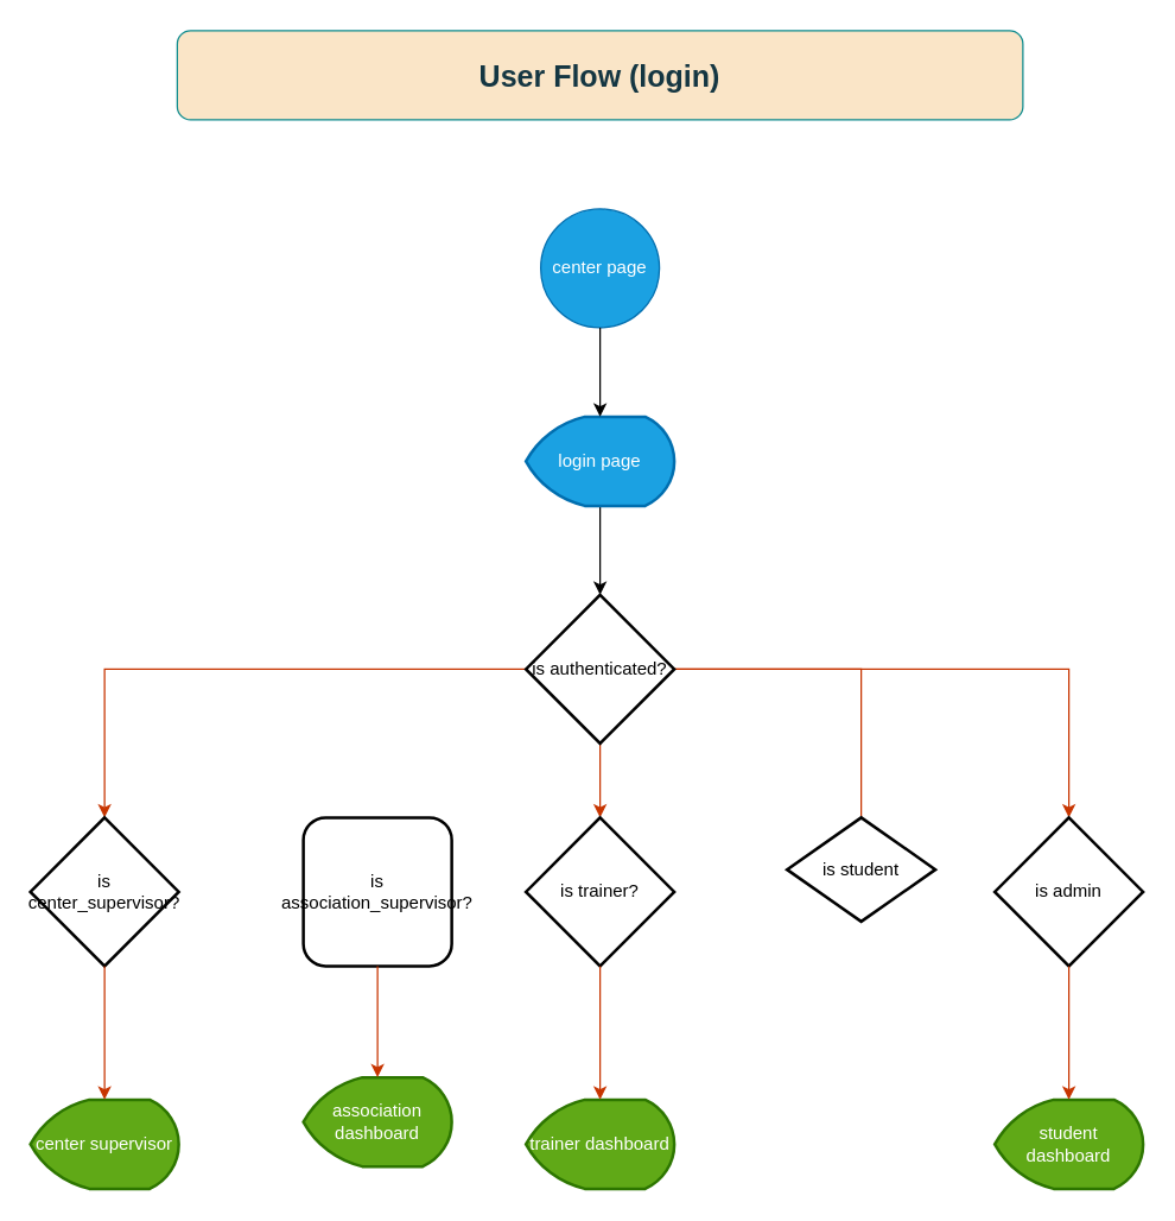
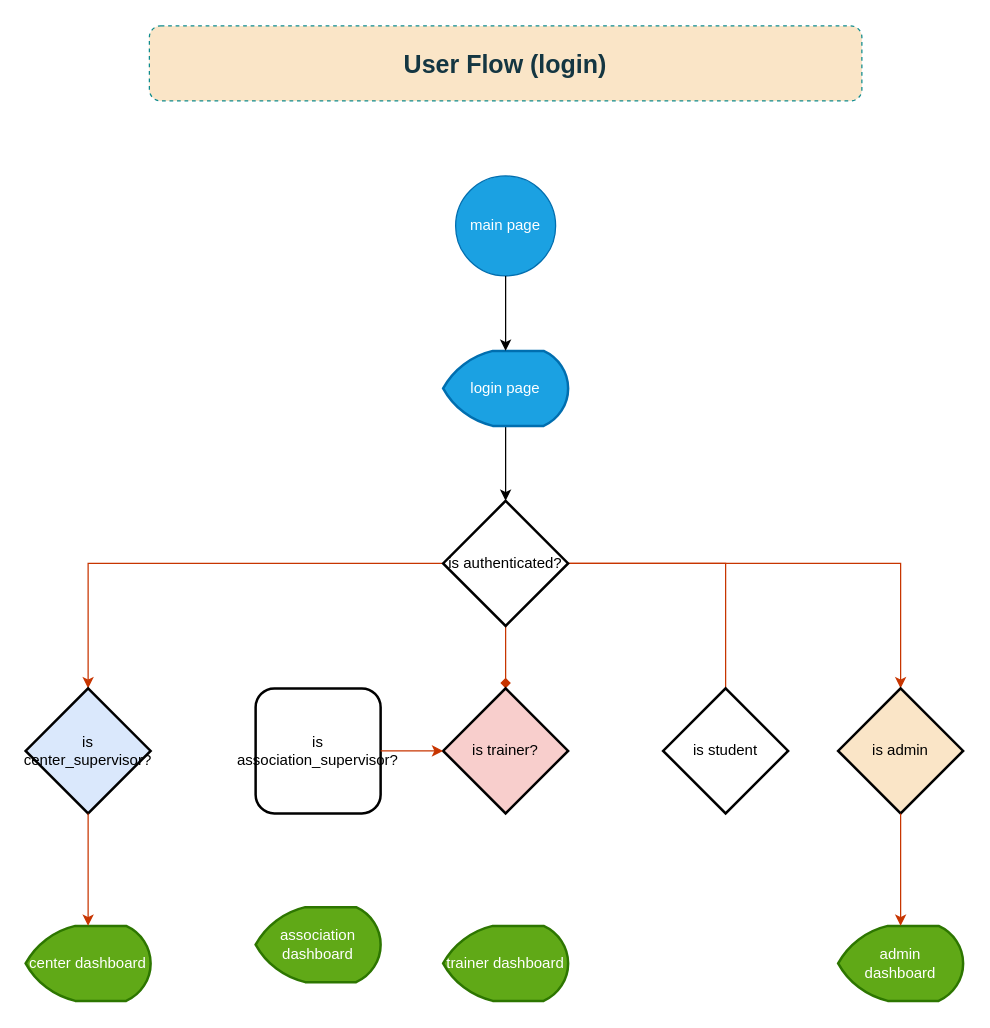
  <mxCell id="0" />
  <mxCell id="1" parent="0" />
- <mxCell id="2" value="&lt;b&gt;&lt;font style=&quot;font-size: 20px;&quot;&gt;User Flow (login)&lt;/font&gt;&lt;/b&gt;" style="rounded=1;whiteSpace=wrap;html=1;labelBackgroundColor=none;fillColor=#FAE5C7;strokeColor=#0F8B8D;fontColor=#143642;" vertex="1" parent="1"><mxGeometry x="119" y="20" width="570" height="60" as="geometry" /></mxCell>
- <mxCell id="3" value="center page" style="ellipse;whiteSpace=wrap;html=1;aspect=fixed;fillColor=#1ba1e2;fontColor=#ffffff;strokeColor=#006EAF;" vertex="1" parent="1"><mxGeometry x="364" y="140" width="80" height="80" as="geometry" /></mxCell>
+ <mxCell id="2" value="&lt;b&gt;&lt;font style=&quot;font-size: 20px;&quot;&gt;User Flow (login)&lt;/font&gt;&lt;/b&gt;" style="rounded=1;whiteSpace=wrap;html=1;labelBackgroundColor=none;fillColor=#FAE5C7;strokeColor=#0F8B8D;fontColor=#143642;dashed=1;" vertex="1" parent="1"><mxGeometry x="119" y="20" width="570" height="60" as="geometry" /></mxCell>
+ <mxCell id="3" value="main page" style="ellipse;whiteSpace=wrap;html=1;aspect=fixed;fillColor=#1ba1e2;fontColor=#ffffff;strokeColor=#006EAF;" vertex="1" parent="1"><mxGeometry x="364" y="140" width="80" height="80" as="geometry" /></mxCell>
  <mxCell id="4" value="" style="edgeStyle=orthogonalEdgeStyle;rounded=0;orthogonalLoop=1;jettySize=auto;html=1;" edge="1" parent="1" source="5" target="11"><mxGeometry relative="1" as="geometry" /></mxCell>
  <mxCell id="5" value="login page" style="strokeWidth=2;html=1;shape=mxgraph.flowchart.display;whiteSpace=wrap;fillColor=#1ba1e2;fontColor=#ffffff;strokeColor=#006EAF;" vertex="1" parent="1"><mxGeometry x="354" y="280" width="100" height="60" as="geometry" /></mxCell>
  <mxCell id="6" style="edgeStyle=orthogonalEdgeStyle;rounded=0;orthogonalLoop=1;jettySize=auto;html=1;entryX=0.5;entryY=0;entryDx=0;entryDy=0;entryPerimeter=0;" edge="1" parent="1" source="3" target="5"><mxGeometry relative="1" as="geometry" /></mxCell>
  <mxCell id="7" style="edgeStyle=orthogonalEdgeStyle;rounded=0;orthogonalLoop=1;jettySize=auto;html=1;entryX=0.5;entryY=0;entryDx=0;entryDy=0;fillColor=#fa6800;strokeColor=#C73500;" edge="1" parent="1" source="11" target="20"><mxGeometry relative="1" as="geometry" /></mxCell>
  <mxCell id="8" style="edgeStyle=orthogonalEdgeStyle;rounded=0;orthogonalLoop=1;jettySize=auto;html=1;entryX=0.5;entryY=0;entryDx=0;entryDy=0;fillColor=#fa6800;strokeColor=#C73500;endArrow=none;" edge="1" parent="1" source="11" target="19"><mxGeometry relative="1" as="geometry" /></mxCell>
- <mxCell id="9" style="edgeStyle=orthogonalEdgeStyle;rounded=0;orthogonalLoop=1;jettySize=auto;html=1;entryX=0.5;entryY=0;entryDx=0;entryDy=0;fillColor=#fa6800;strokeColor=#C73500;" edge="1" parent="1" source="11" target="17"><mxGeometry relative="1" as="geometry" /></mxCell>
+ <mxCell id="9" style="edgeStyle=orthogonalEdgeStyle;rounded=0;orthogonalLoop=1;jettySize=auto;html=1;entryX=0.5;entryY=0;entryDx=0;entryDy=0;fillColor=#fa6800;strokeColor=#C73500;endArrow=diamond;" edge="1" parent="1" source="11" target="17"><mxGeometry relative="1" as="geometry" /></mxCell>
  <mxCell id="10" style="edgeStyle=orthogonalEdgeStyle;rounded=0;orthogonalLoop=1;jettySize=auto;html=1;fillColor=#fa6800;strokeColor=#C73500;" edge="1" parent="1" source="11" target="12"><mxGeometry relative="1" as="geometry" /></mxCell>
  <mxCell id="11" value="is authenticated?" style="rhombus;whiteSpace=wrap;html=1;strokeWidth=2;" vertex="1" parent="1"><mxGeometry x="354" y="400" width="100" height="100" as="geometry" /></mxCell>
- <mxCell id="12" value="&lt;font style=&quot;font-size: 12px;&quot;&gt;is center_supervisor?&lt;/font&gt;" style="rhombus;whiteSpace=wrap;html=1;strokeWidth=2;fontSize=12;" vertex="1" parent="1"><mxGeometry x="20" y="550" width="100" height="100" as="geometry" /></mxCell>
- <mxCell id="13" value="center supervisor" style="strokeWidth=2;html=1;shape=mxgraph.flowchart.display;whiteSpace=wrap;fillColor=#60a917;fontColor=#ffffff;strokeColor=#2D7600;" vertex="1" parent="1"><mxGeometry x="20" y="740" width="100" height="60" as="geometry" /></mxCell>
+ <mxCell id="12" value="&lt;font style=&quot;font-size: 12px;&quot;&gt;is center_supervisor?&lt;/font&gt;" style="rhombus;whiteSpace=wrap;html=1;strokeWidth=2;fontSize=12;fillColor=#dae8fc;" vertex="1" parent="1"><mxGeometry x="20" y="550" width="100" height="100" as="geometry" /></mxCell>
+ <mxCell id="13" value="center dashboard" style="strokeWidth=2;html=1;shape=mxgraph.flowchart.display;whiteSpace=wrap;fillColor=#60a917;fontColor=#ffffff;strokeColor=#2D7600;" vertex="1" parent="1"><mxGeometry x="20" y="740" width="100" height="60" as="geometry" /></mxCell>
  <mxCell id="14" style="edgeStyle=orthogonalEdgeStyle;rounded=0;orthogonalLoop=1;jettySize=auto;html=1;entryX=0.5;entryY=0;entryDx=0;entryDy=0;entryPerimeter=0;fillColor=#fa6800;strokeColor=#C73500;" edge="1" parent="1" source="12" target="13"><mxGeometry relative="1" as="geometry" /></mxCell>
  <mxCell id="15" value="is association_supervisor?" style="whiteSpace=wrap;html=1;strokeWidth=2;rounded=1;" vertex="1" parent="1"><mxGeometry x="204" y="550" width="100" height="100" as="geometry" /></mxCell>
  <mxCell id="16" value="association dashboard" style="strokeWidth=2;html=1;shape=mxgraph.flowchart.display;whiteSpace=wrap;fillColor=#60a917;fontColor=#ffffff;strokeColor=#2D7600;" vertex="1" parent="1"><mxGeometry x="204" y="725" width="100" height="60" as="geometry" /></mxCell>
- <mxCell id="17" value="is trainer?" style="rhombus;whiteSpace=wrap;html=1;strokeWidth=2;" vertex="1" parent="1"><mxGeometry x="354" y="550" width="100" height="100" as="geometry" /></mxCell>
+ <mxCell id="17" value="is trainer?" style="rhombus;whiteSpace=wrap;html=1;strokeWidth=2;fillColor=#f8cecc;" vertex="1" parent="1"><mxGeometry x="354" y="550" width="100" height="100" as="geometry" /></mxCell>
  <mxCell id="18" value="trainer dashboard" style="strokeWidth=2;html=1;shape=mxgraph.flowchart.display;whiteSpace=wrap;fillColor=#60a917;fontColor=#ffffff;strokeColor=#2D7600;" vertex="1" parent="1"><mxGeometry x="354" y="740" width="100" height="60" as="geometry" /></mxCell>
- <mxCell id="19" value="is student" style="rhombus;whiteSpace=wrap;html=1;strokeWidth=2;" vertex="1" parent="1"><mxGeometry x="530" y="550" width="100" height="70" as="geometry" /></mxCell>
- <mxCell id="20" value="is admin" style="rhombus;whiteSpace=wrap;html=1;strokeWidth=2;" vertex="1" parent="1"><mxGeometry x="670" y="550" width="100" height="100" as="geometry" /></mxCell>
- <mxCell id="21" value="student&lt;div&gt;dashboard&lt;/div&gt;" style="strokeWidth=2;html=1;shape=mxgraph.flowchart.display;whiteSpace=wrap;fillColor=#60a917;fontColor=#ffffff;strokeColor=#2D7600;" vertex="1" parent="1"><mxGeometry x="670" y="740" width="100" height="60" as="geometry" /></mxCell>
- <mxCell id="22" style="edgeStyle=orthogonalEdgeStyle;rounded=0;orthogonalLoop=1;jettySize=auto;html=1;entryX=0.5;entryY=0;entryDx=0;entryDy=0;entryPerimeter=0;fillColor=#fa6800;strokeColor=#C73500;" edge="1" parent="1" source="15" target="16"><mxGeometry relative="1" as="geometry" /></mxCell>
- <mxCell id="23" style="edgeStyle=orthogonalEdgeStyle;rounded=0;orthogonalLoop=1;jettySize=auto;html=1;entryX=0.5;entryY=0;entryDx=0;entryDy=0;entryPerimeter=0;fillColor=#fa6800;strokeColor=#C73500;" edge="1" parent="1" source="17" target="18"><mxGeometry relative="1" as="geometry" /></mxCell>
+ <mxCell id="19" value="is student" style="rhombus;whiteSpace=wrap;html=1;strokeWidth=2;" vertex="1" parent="1"><mxGeometry x="530" y="550" width="100" height="100" as="geometry" /></mxCell>
+ <mxCell id="20" value="is admin" style="rhombus;whiteSpace=wrap;html=1;strokeWidth=2;fillColor=#fae5c7;" vertex="1" parent="1"><mxGeometry x="670" y="550" width="100" height="100" as="geometry" /></mxCell>
+ <mxCell id="21" value="admin&lt;div&gt;dashboard&lt;/div&gt;" style="strokeWidth=2;html=1;shape=mxgraph.flowchart.display;whiteSpace=wrap;fillColor=#60a917;fontColor=#ffffff;strokeColor=#2D7600;" vertex="1" parent="1"><mxGeometry x="670" y="740" width="100" height="60" as="geometry" /></mxCell>
+ <mxCell id="22" style="edgeStyle=orthogonalEdgeStyle;rounded=0;orthogonalLoop=1;jettySize=auto;html=1;fillColor=#fa6800;strokeColor=#C73500;" edge="1" parent="1" source="15" target="17"><mxGeometry relative="1" as="geometry" /></mxCell>
  <mxCell id="24" style="edgeStyle=orthogonalEdgeStyle;rounded=0;orthogonalLoop=1;jettySize=auto;html=1;entryX=0.5;entryY=0;entryDx=0;entryDy=0;entryPerimeter=0;fillColor=#fa6800;strokeColor=#C73500;" edge="1" parent="1" source="20" target="21"><mxGeometry relative="1" as="geometry" /></mxCell>
